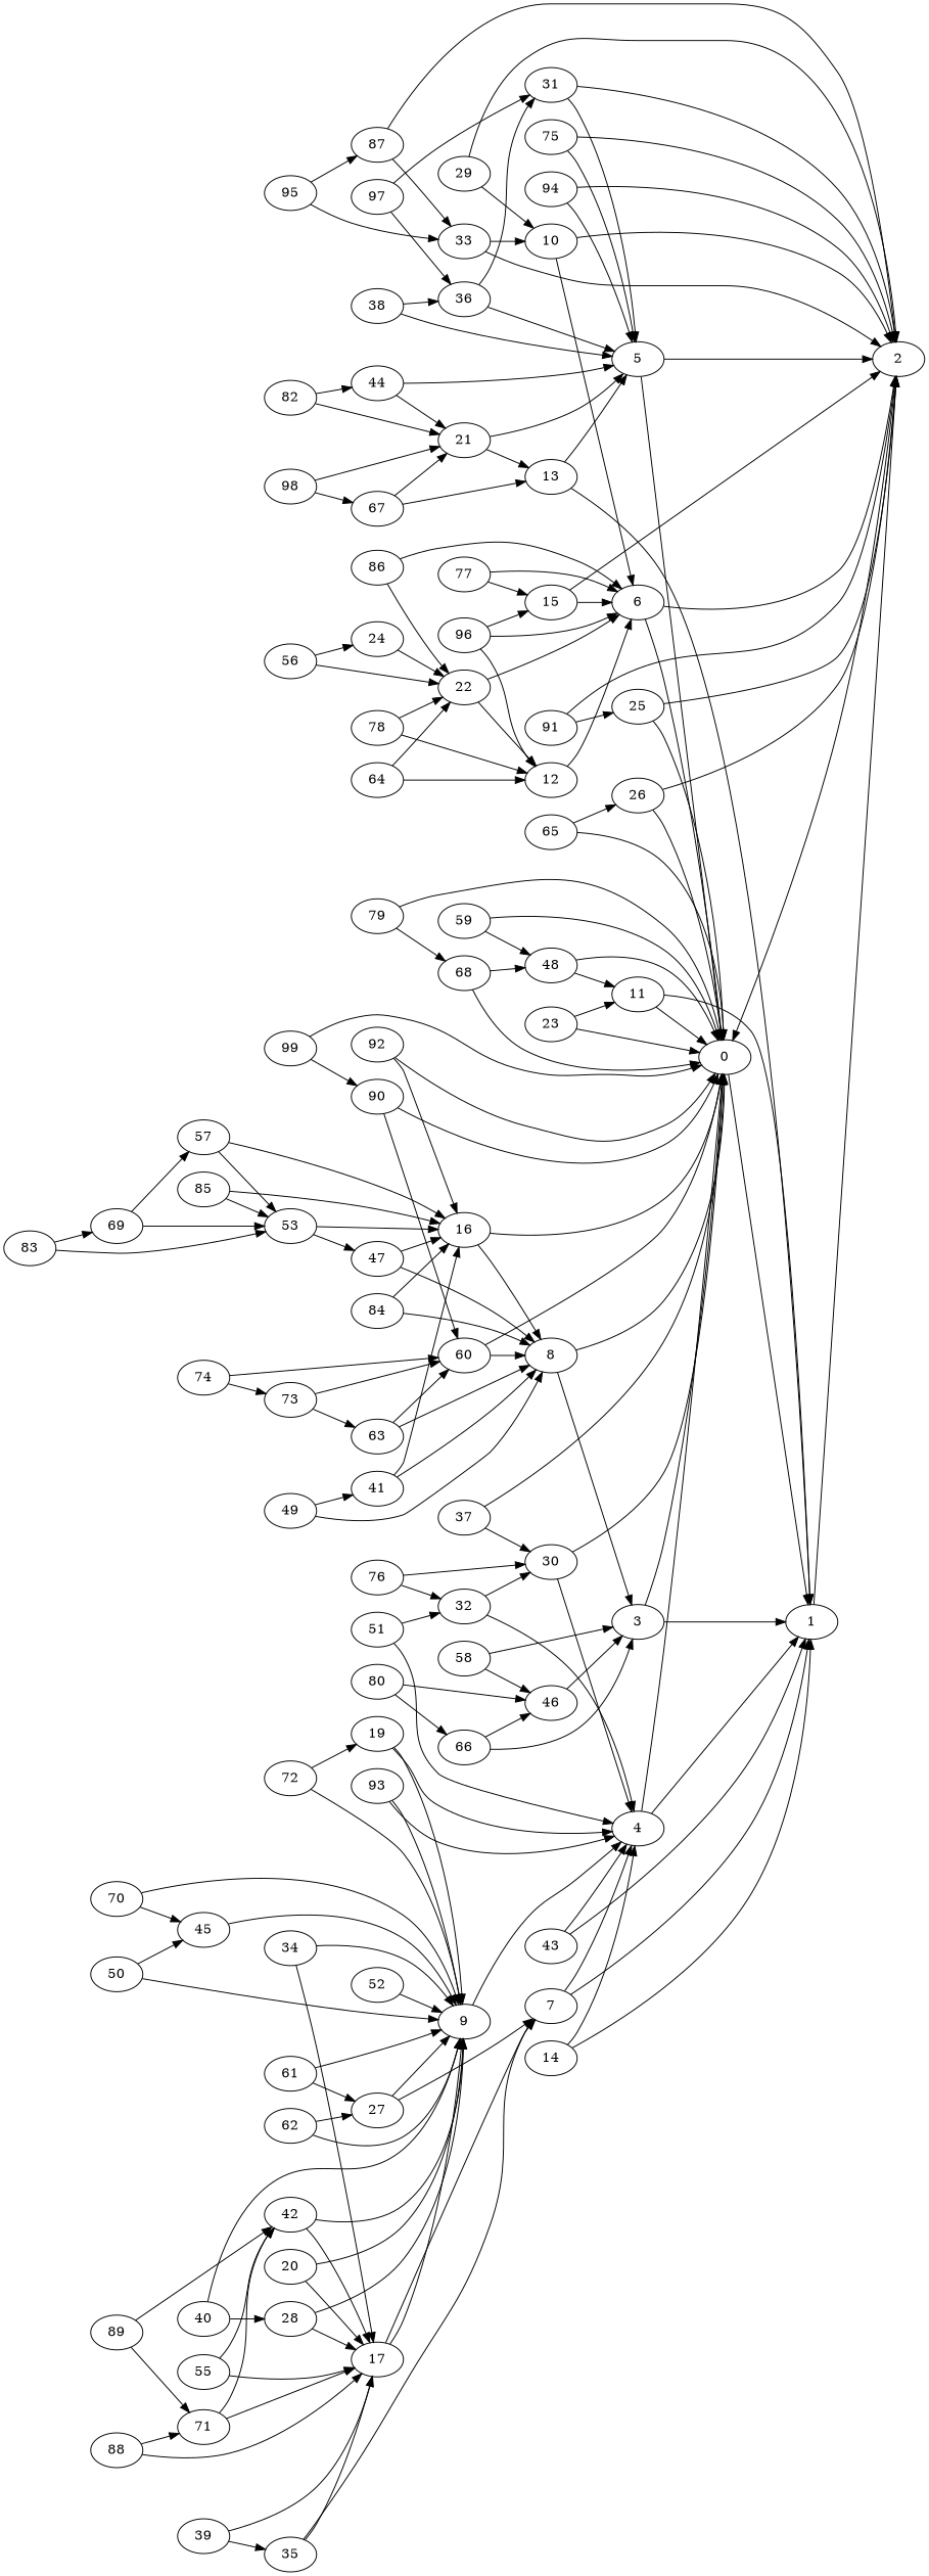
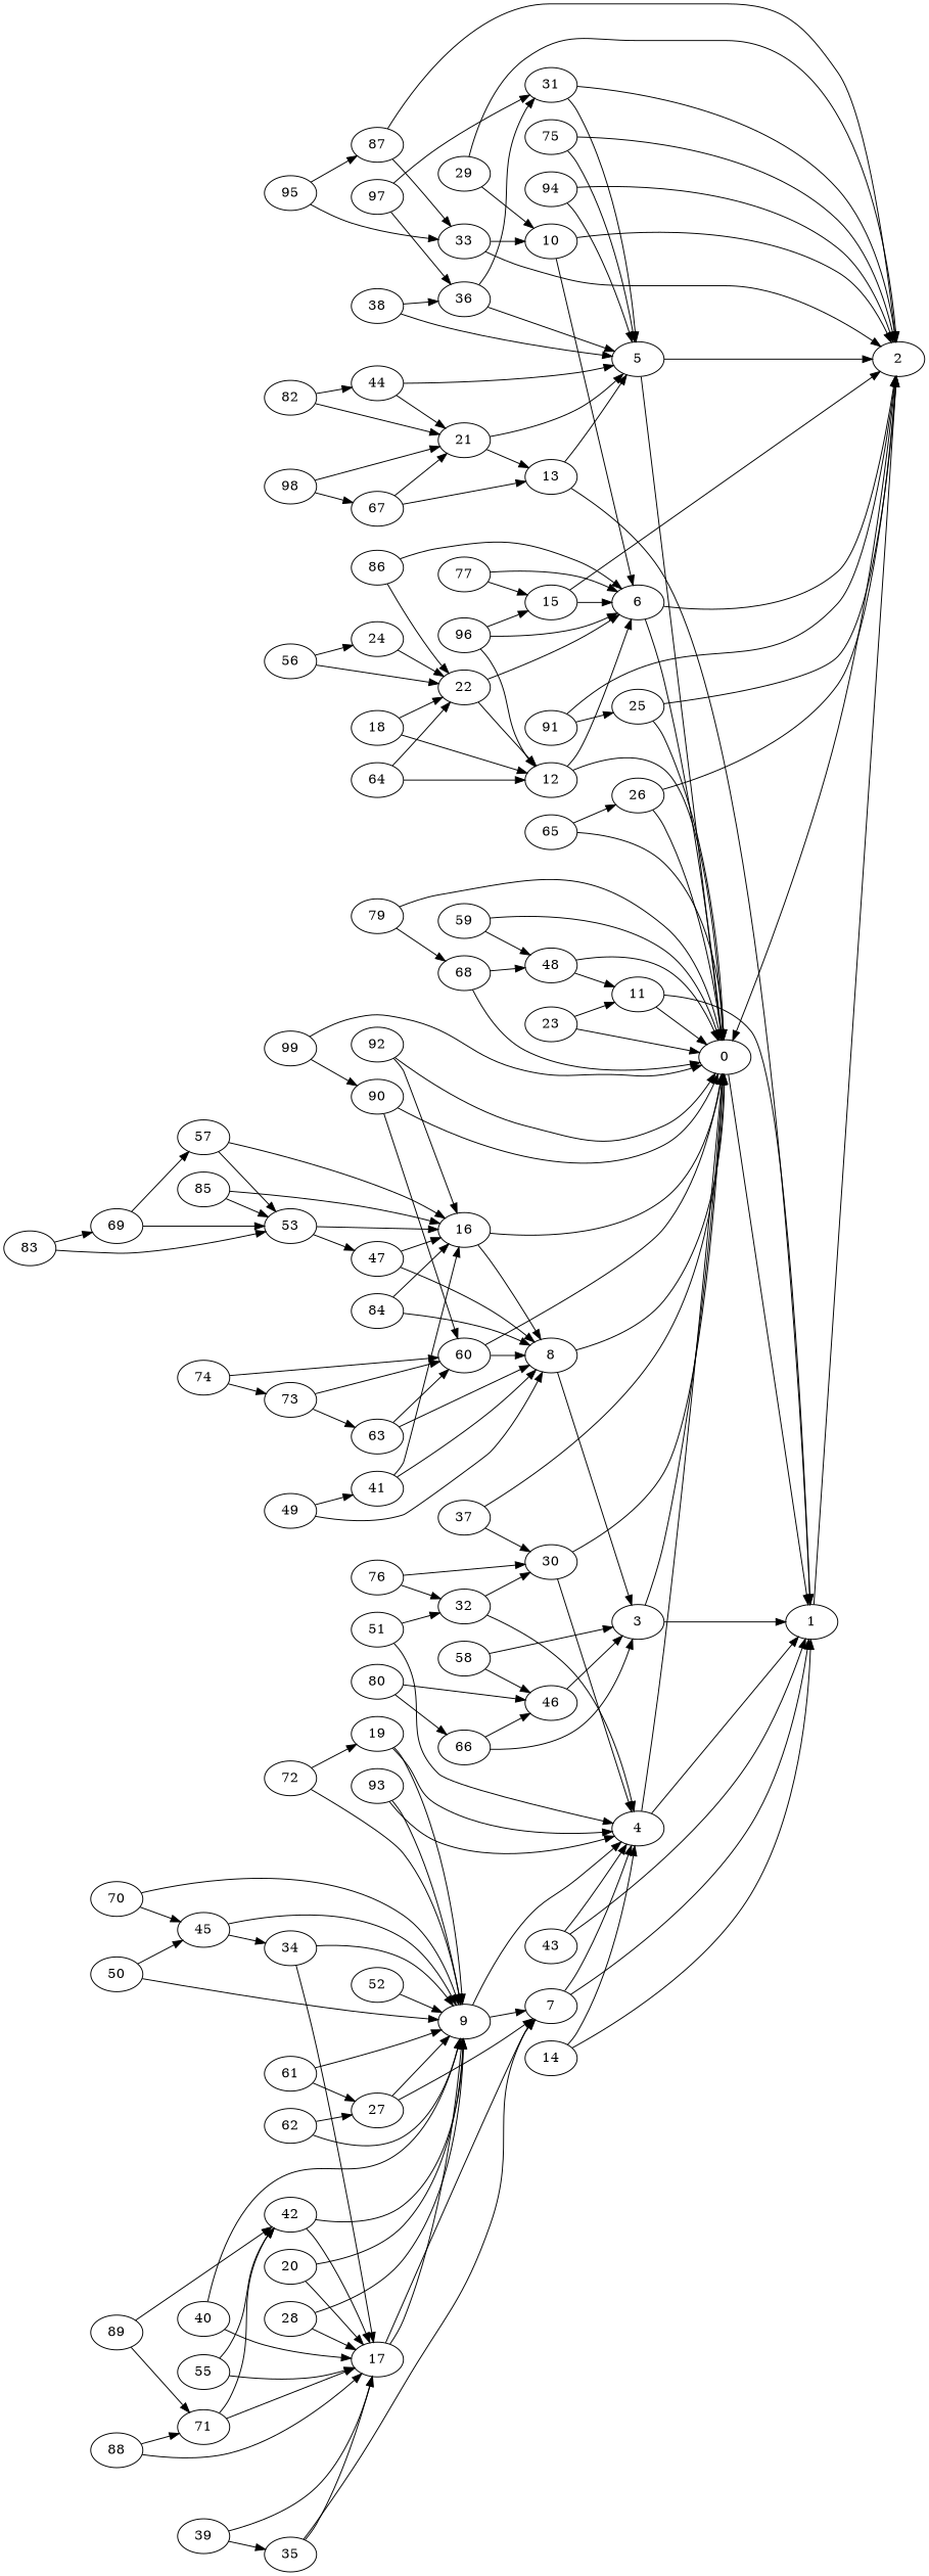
  digraph {
    rankdir=LR
    0
    1
    2
    3
    4
    5
    6
    7
    8
    9
    10
    11
    12
    13
    14
    15
    16
    17
    19
    20
    21
    22
    23
    24
    25
    26
    27
    28
    29
    30
    31
    32
    33
    34
    35
    36
    37
    38
    39
    40
    41
    42
    43
    44
    45
    46
    47
    48
    49
    50
    51
    52
    53
    55
    56
    57
    58
    59
    60
    61
    62
    63
    64
    65
    66
    67
    68
    69
    70
    71
    72
    73
    74
    75
    76
    77
-   78
+   78 [label=18]
    79
    80
    82
    83
    84
    85
    86
    87
    88
    89
    90
    91
    92
    93
    94
    95
    96
    97
    98
    99
    0 -> 1
    1 -> 2
    2 -> 0
    3 -> 0
    3 -> 1
    4 -> 0
    4 -> 1
    5 -> 0
    5 -> 2
    6 -> 0
    6 -> 2
    7 -> 1
    7 -> 4
    8 -> 0
    8 -> 3
    9 -> 4
+   9 -> 7
    10 -> 2
    10 -> 6
    11 -> 0
    11 -> 1
+   12 -> 0
    12 -> 6
    13 -> 1
    13 -> 5
    14 -> 1
    14 -> 4
    15 -> 2
    15 -> 6
    16 -> 0
    16 -> 8
    17 -> 7
    17 -> 9
    19 -> 4
    19 -> 9
    20 -> 9
    20 -> 17
    21 -> 5
    21 -> 13
    22 -> 6
    22 -> 12
    23 -> 0
    23 -> 11
    24 -> 22
    25 -> 0
    25 -> 2
    26 -> 0
    26 -> 2
    27 -> 7
    27 -> 9
    28 -> 9
    28 -> 17
    29 -> 2
    29 -> 10
    30 -> 0
    30 -> 4
    31 -> 2
    31 -> 5
    32 -> 4
    32 -> 30
    33 -> 2
    33 -> 10
    34 -> 9
    34 -> 17
    35 -> 7
    35 -> 17
    36 -> 5
    36 -> 31
    37 -> 0
    37 -> 30
    38 -> 5
    38 -> 36
    39 -> 17
    39 -> 35
    40 -> 9
-   40 -> 28
+   40 -> 17
    41 -> 8
    41 -> 16
    42 -> 9
    42 -> 17
    43 -> 1
    43 -> 4
    44 -> 5
    44 -> 21
    45 -> 9
+   45 -> 34
    46 -> 3
    47 -> 8
    47 -> 16
    48 -> 0
    48 -> 11
    49 -> 8
    49 -> 41
    50 -> 9
    50 -> 45
    51 -> 4
    51 -> 32
    52 -> 9
    53 -> 16
    53 -> 47
    55 -> 17
    55 -> 42
    56 -> 22
    56 -> 24
    57 -> 16
    57 -> 53
    58 -> 3
    58 -> 46
    59 -> 0
    59 -> 48
    60 -> 0
    60 -> 8
    61 -> 9
    61 -> 27
    62 -> 9
    62 -> 27
    63 -> 8
    63 -> 60
    64 -> 12
    64 -> 22
    65 -> 0
    65 -> 26
    66 -> 3
    66 -> 46
    67 -> 13
    67 -> 21
    68 -> 0
    68 -> 48
    69 -> 53
    69 -> 57
    70 -> 9
    70 -> 45
    71 -> 17
    71 -> 42
    72 -> 9
    72 -> 19
    73 -> 60
    73 -> 63
    74 -> 60
    74 -> 73
    75 -> 2
    75 -> 5
    76 -> 30
    76 -> 32
    77 -> 6
    77 -> 15
    78 -> 12
    78 -> 22
    79 -> 0
    79 -> 68
    80 -> 46
    80 -> 66
    82 -> 21
    82 -> 44
    83 -> 53
    83 -> 69
    84 -> 8
    84 -> 16
    85 -> 16
    85 -> 53
    86 -> 6
    86 -> 22
    87 -> 2
    87 -> 33
    88 -> 17
    88 -> 71
    89 -> 42
    89 -> 71
    90 -> 0
    90 -> 60
    91 -> 2
    91 -> 25
    92 -> 0
    92 -> 16
    93 -> 4
    93 -> 9
    94 -> 2
    94 -> 5
    95 -> 33
    95 -> 87
    96 -> 6
    96 -> 12
    96 -> 15
    97 -> 31
    97 -> 36
    98 -> 21
    98 -> 67
    99 -> 0
    99 -> 90
  }
